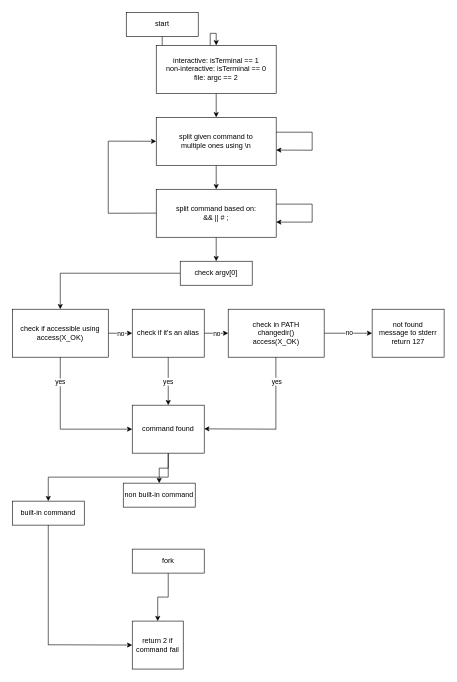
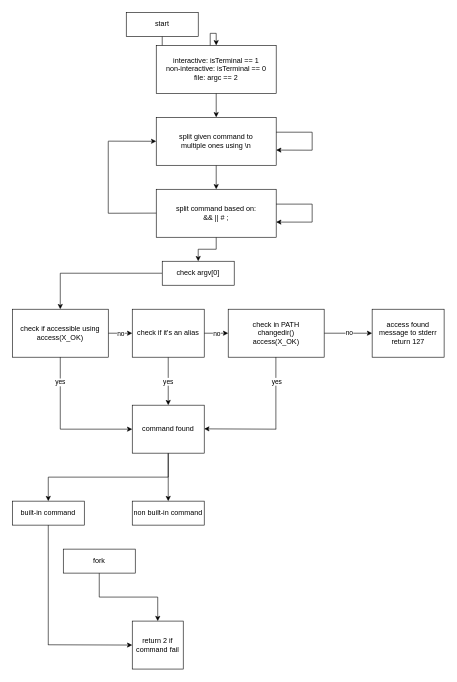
  <mxCell id="0" />
  <mxCell id="1" parent="0" />
  <mxCell id="2" style="edgeStyle=orthogonalEdgeStyle;rounded=0;orthogonalLoop=1;jettySize=auto;html=1;fontStyle=0" parent="1" source="3" target="5" edge="1"><mxGeometry relative="1" as="geometry" /></mxCell>
  <mxCell id="3" value="start" style="rounded=0;whiteSpace=wrap;html=1;fontStyle=0" parent="1" vertex="1"><mxGeometry x="210" y="20" width="120" height="40" as="geometry" /></mxCell>
  <mxCell id="4" style="edgeStyle=orthogonalEdgeStyle;rounded=0;orthogonalLoop=1;jettySize=auto;html=1;" parent="1" source="5" target="7" edge="1"><mxGeometry relative="1" as="geometry" /></mxCell>
  <mxCell id="5" value="interactive: isTerminal == 1&lt;br&gt;non-interactive: isTerminal == 0&lt;br&gt;file: argc == 2" style="rounded=0;whiteSpace=wrap;html=1;fontStyle=0" parent="1" vertex="1"><mxGeometry x="260" y="75" width="200" height="80" as="geometry" /></mxCell>
  <mxCell id="6" style="edgeStyle=orthogonalEdgeStyle;rounded=0;orthogonalLoop=1;jettySize=auto;html=1;entryX=0.5;entryY=0;entryDx=0;entryDy=0;" parent="1" source="7" target="9" edge="1"><mxGeometry relative="1" as="geometry" /></mxCell>
  <mxCell id="7" value="split given command to&lt;br&gt;multiple ones using \n" style="rounded=0;whiteSpace=wrap;html=1;fontStyle=0" parent="1" vertex="1"><mxGeometry x="260" y="195" width="200" height="80" as="geometry" /></mxCell>
  <mxCell id="8" style="edgeStyle=orthogonalEdgeStyle;rounded=0;orthogonalLoop=1;jettySize=auto;html=1;entryX=0.5;entryY=0;entryDx=0;entryDy=0;" parent="1" source="9" target="20" edge="1"><mxGeometry relative="1" as="geometry" /></mxCell>
  <mxCell id="9" value="split command based on:&lt;br&gt;&amp;amp;&amp;amp; || # ;" style="rounded=0;whiteSpace=wrap;html=1;" parent="1" vertex="1"><mxGeometry x="260" y="315" width="200" height="80" as="geometry" /></mxCell>
  <mxCell id="10" value="" style="endArrow=none;html=1;rounded=0;" parent="1" edge="1"><mxGeometry width="50" height="50" relative="1" as="geometry"><mxPoint x="460" y="219.84" as="sourcePoint" /><mxPoint x="520" y="219.84" as="targetPoint" /></mxGeometry></mxCell>
  <mxCell id="11" value="" style="endArrow=none;html=1;rounded=0;" parent="1" edge="1"><mxGeometry width="50" height="50" relative="1" as="geometry"><mxPoint x="520" y="219.84" as="sourcePoint" /><mxPoint x="520" y="249.84" as="targetPoint" /></mxGeometry></mxCell>
  <mxCell id="12" value="" style="endArrow=classic;html=1;rounded=0;entryX=1;entryY=0.623;entryDx=0;entryDy=0;entryPerimeter=0;" parent="1" edge="1"><mxGeometry width="50" height="50" relative="1" as="geometry"><mxPoint x="520" y="249.84" as="sourcePoint" /><mxPoint x="460" y="249.68" as="targetPoint" /></mxGeometry></mxCell>
  <mxCell id="13" value="" style="endArrow=none;html=1;rounded=0;" parent="1" edge="1"><mxGeometry width="50" height="50" relative="1" as="geometry"><mxPoint x="460" y="339.76" as="sourcePoint" /><mxPoint x="520" y="339.76" as="targetPoint" /></mxGeometry></mxCell>
  <mxCell id="14" value="" style="endArrow=none;html=1;rounded=0;" parent="1" edge="1"><mxGeometry width="50" height="50" relative="1" as="geometry"><mxPoint x="520" y="339.76" as="sourcePoint" /><mxPoint x="520" y="369.76" as="targetPoint" /></mxGeometry></mxCell>
  <mxCell id="15" value="" style="endArrow=classic;html=1;rounded=0;entryX=1;entryY=0.623;entryDx=0;entryDy=0;entryPerimeter=0;" parent="1" edge="1"><mxGeometry width="50" height="50" relative="1" as="geometry"><mxPoint x="520" y="369.76" as="sourcePoint" /><mxPoint x="460" y="369.76" as="targetPoint" /></mxGeometry></mxCell>
  <mxCell id="16" value="" style="endArrow=none;html=1;rounded=0;" parent="1" edge="1"><mxGeometry width="50" height="50" relative="1" as="geometry"><mxPoint x="180" y="355" as="sourcePoint" /><mxPoint x="260" y="354.766" as="targetPoint" /></mxGeometry></mxCell>
  <mxCell id="17" value="" style="endArrow=none;html=1;rounded=0;" parent="1" edge="1"><mxGeometry width="50" height="50" relative="1" as="geometry"><mxPoint x="180" y="235" as="sourcePoint" /><mxPoint x="180.002" y="355" as="targetPoint" /></mxGeometry></mxCell>
  <mxCell id="18" value="" style="endArrow=classic;html=1;rounded=0;entryX=0;entryY=0.5;entryDx=0;entryDy=0;" parent="1" target="7" edge="1"><mxGeometry width="50" height="50" relative="1" as="geometry"><mxPoint x="180" y="234.766" as="sourcePoint" /><mxPoint x="240" y="234.766" as="targetPoint" /></mxGeometry></mxCell>
  <mxCell id="19" style="edgeStyle=orthogonalEdgeStyle;rounded=0;orthogonalLoop=1;jettySize=auto;html=1;" parent="1" source="20" target="23" edge="1"><mxGeometry relative="1" as="geometry" /></mxCell>
- <mxCell id="20" value="check argv[0]" style="rounded=0;whiteSpace=wrap;html=1;" parent="1" vertex="1"><mxGeometry x="300" y="435" width="120" height="40" as="geometry" /></mxCell>
+ <mxCell id="20" value="check argv[0]" style="rounded=0;whiteSpace=wrap;html=1;" parent="1" vertex="1"><mxGeometry x="270" y="435" width="120" height="40" as="geometry" /></mxCell>
  <mxCell id="21" style="edgeStyle=orthogonalEdgeStyle;rounded=0;orthogonalLoop=1;jettySize=auto;html=1;entryX=0;entryY=0.5;entryDx=0;entryDy=0;" parent="1" source="23" target="28" edge="1"><mxGeometry relative="1" as="geometry" /></mxCell>
  <mxCell id="22" value="no" style="edgeLabel;html=1;align=center;verticalAlign=middle;resizable=0;points=[];" parent="21" vertex="1" connectable="0"><mxGeometry relative="1" as="geometry"><mxPoint as="offset" /></mxGeometry></mxCell>
  <mxCell id="23" value="check if accessible using access(X_OK)" style="rounded=0;whiteSpace=wrap;html=1;" parent="1" vertex="1"><mxGeometry x="20" y="515" width="160" height="80" as="geometry" /></mxCell>
  <mxCell id="24" style="edgeStyle=orthogonalEdgeStyle;rounded=0;orthogonalLoop=1;jettySize=auto;html=1;entryX=0;entryY=0.5;entryDx=0;entryDy=0;" parent="1" source="28" target="31" edge="1"><mxGeometry relative="1" as="geometry" /></mxCell>
  <mxCell id="25" value="no" style="edgeLabel;html=1;align=center;verticalAlign=middle;resizable=0;points=[];" parent="24" vertex="1" connectable="0"><mxGeometry x="0.02" relative="1" as="geometry"><mxPoint as="offset" /></mxGeometry></mxCell>
  <mxCell id="26" style="edgeStyle=orthogonalEdgeStyle;rounded=0;orthogonalLoop=1;jettySize=auto;html=1;entryX=0.5;entryY=0;entryDx=0;entryDy=0;" parent="1" source="28" target="35" edge="1"><mxGeometry relative="1" as="geometry" /></mxCell>
  <mxCell id="27" value="yes" style="edgeLabel;html=1;align=center;verticalAlign=middle;resizable=0;points=[];" parent="26" vertex="1" connectable="0"><mxGeometry y="-1" relative="1" as="geometry"><mxPoint as="offset" /></mxGeometry></mxCell>
  <mxCell id="28" value="check if it's an alias" style="rounded=0;whiteSpace=wrap;html=1;" parent="1" vertex="1"><mxGeometry x="220" y="515" width="120" height="80" as="geometry" /></mxCell>
  <mxCell id="29" style="edgeStyle=orthogonalEdgeStyle;rounded=0;orthogonalLoop=1;jettySize=auto;html=1;entryX=0;entryY=0.5;entryDx=0;entryDy=0;" parent="1" source="31" target="32" edge="1"><mxGeometry relative="1" as="geometry" /></mxCell>
  <mxCell id="30" value="no" style="edgeLabel;html=1;align=center;verticalAlign=middle;resizable=0;points=[];" parent="29" vertex="1" connectable="0"><mxGeometry x="0.02" y="1" relative="1" as="geometry"><mxPoint as="offset" /></mxGeometry></mxCell>
  <mxCell id="31" value="check in PATH&lt;br&gt;changedir()&lt;br&gt;access(X_OK)" style="rounded=0;whiteSpace=wrap;html=1;" parent="1" vertex="1"><mxGeometry x="380" y="515" width="160" height="80" as="geometry" /></mxCell>
- <mxCell id="32" value="not found&lt;br&gt;message to stderr&lt;br&gt;return 127" style="rounded=0;whiteSpace=wrap;html=1;" parent="1" vertex="1"><mxGeometry x="620" y="515" width="120" height="80" as="geometry" /></mxCell>
+ <mxCell id="32" value="access found&lt;br&gt;message to stderr&lt;br&gt;return 127" style="rounded=0;whiteSpace=wrap;html=1;" parent="1" vertex="1"><mxGeometry x="620" y="515" width="120" height="80" as="geometry" /></mxCell>
  <mxCell id="33" style="edgeStyle=orthogonalEdgeStyle;rounded=0;orthogonalLoop=1;jettySize=auto;html=1;entryX=0.5;entryY=0;entryDx=0;entryDy=0;" parent="1" source="35" target="44" edge="1"><mxGeometry relative="1" as="geometry" /></mxCell>
  <mxCell id="34" style="edgeStyle=orthogonalEdgeStyle;rounded=0;orthogonalLoop=1;jettySize=auto;html=1;exitX=0.5;exitY=1;exitDx=0;exitDy=0;entryX=0.5;entryY=0;entryDx=0;entryDy=0;" parent="1" source="35" target="43" edge="1"><mxGeometry relative="1" as="geometry" /></mxCell>
  <mxCell id="35" value="command found" style="rounded=0;whiteSpace=wrap;html=1;" parent="1" vertex="1"><mxGeometry x="220" y="675" width="120" height="80" as="geometry" /></mxCell>
  <mxCell id="36" value="" style="endArrow=none;html=1;rounded=0;entryX=0.5;entryY=1;entryDx=0;entryDy=0;" parent="1" target="23" edge="1"><mxGeometry width="50" height="50" relative="1" as="geometry"><mxPoint x="100" y="715" as="sourcePoint" /><mxPoint x="90" y="655" as="targetPoint" /></mxGeometry></mxCell>
  <mxCell id="37" value="yes" style="edgeLabel;html=1;align=center;verticalAlign=middle;resizable=0;points=[];" parent="36" vertex="1" connectable="0"><mxGeometry x="0.317" y="1" relative="1" as="geometry"><mxPoint as="offset" /></mxGeometry></mxCell>
  <mxCell id="38" value="" style="endArrow=classic;html=1;rounded=0;entryX=0;entryY=0.5;entryDx=0;entryDy=0;" parent="1" target="35" edge="1"><mxGeometry width="50" height="50" relative="1" as="geometry"><mxPoint x="100" y="715" as="sourcePoint" /><mxPoint x="170" y="715" as="targetPoint" /></mxGeometry></mxCell>
  <mxCell id="39" value="" style="endArrow=none;html=1;rounded=0;entryX=0.5;entryY=1;entryDx=0;entryDy=0;" parent="1" edge="1"><mxGeometry width="50" height="50" relative="1" as="geometry"><mxPoint x="459.5" y="715" as="sourcePoint" /><mxPoint x="459.5" y="595" as="targetPoint" /></mxGeometry></mxCell>
  <mxCell id="40" value="yes" style="edgeLabel;html=1;align=center;verticalAlign=middle;resizable=0;points=[];" parent="39" vertex="1" connectable="0"><mxGeometry x="0.333" relative="1" as="geometry"><mxPoint x="1" as="offset" /></mxGeometry></mxCell>
  <mxCell id="41" value="" style="endArrow=classic;html=1;rounded=0;entryX=0;entryY=0.5;entryDx=0;entryDy=0;" parent="1" edge="1"><mxGeometry width="50" height="50" relative="1" as="geometry"><mxPoint x="460" y="715" as="sourcePoint" /><mxPoint x="340" y="714.5" as="targetPoint" /></mxGeometry></mxCell>
  <mxCell id="42" value="return 2 if command fail" style="rounded=0;whiteSpace=wrap;html=1;" parent="1" vertex="1"><mxGeometry x="220" y="1035" width="85" height="80" as="geometry" /></mxCell>
  <mxCell id="43" value="built-in command" style="rounded=0;whiteSpace=wrap;html=1;" parent="1" vertex="1"><mxGeometry x="20" y="835" width="120" height="40" as="geometry" /></mxCell>
- <mxCell id="44" value="non built-in command" style="rounded=0;whiteSpace=wrap;html=1;" parent="1" vertex="1"><mxGeometry x="205" y="805" width="120" height="40" as="geometry" /></mxCell>
+ <mxCell id="44" value="non built-in command" style="rounded=0;whiteSpace=wrap;html=1;" parent="1" vertex="1"><mxGeometry x="220" y="835" width="120" height="40" as="geometry" /></mxCell>
  <mxCell id="45" style="edgeStyle=orthogonalEdgeStyle;rounded=0;orthogonalLoop=1;jettySize=auto;html=1;entryX=0.5;entryY=0;entryDx=0;entryDy=0;" parent="1" source="46" target="42" edge="1"><mxGeometry relative="1" as="geometry" /></mxCell>
- <mxCell id="46" value="fork" style="rounded=0;whiteSpace=wrap;html=1;" parent="1" vertex="1"><mxGeometry x="220" y="915" width="120" height="40" as="geometry" /></mxCell>
+ <mxCell id="46" value="fork" style="rounded=0;whiteSpace=wrap;html=1;" parent="1" vertex="1"><mxGeometry x="105" y="915" width="120" height="40" as="geometry" /></mxCell>
  <mxCell id="47" value="" style="endArrow=none;html=1;rounded=0;entryX=0.5;entryY=1;entryDx=0;entryDy=0;" parent="1" edge="1"><mxGeometry width="50" height="50" relative="1" as="geometry"><mxPoint x="80" y="1075" as="sourcePoint" /><mxPoint x="80" y="875" as="targetPoint" /></mxGeometry></mxCell>
  <mxCell id="48" value="" style="endArrow=classic;html=1;rounded=0;entryX=0;entryY=0.5;entryDx=0;entryDy=0;" parent="1" target="42" edge="1"><mxGeometry width="50" height="50" relative="1" as="geometry"><mxPoint x="80" y="1074.5" as="sourcePoint" /><mxPoint x="200" y="1074.5" as="targetPoint" /></mxGeometry></mxCell>
